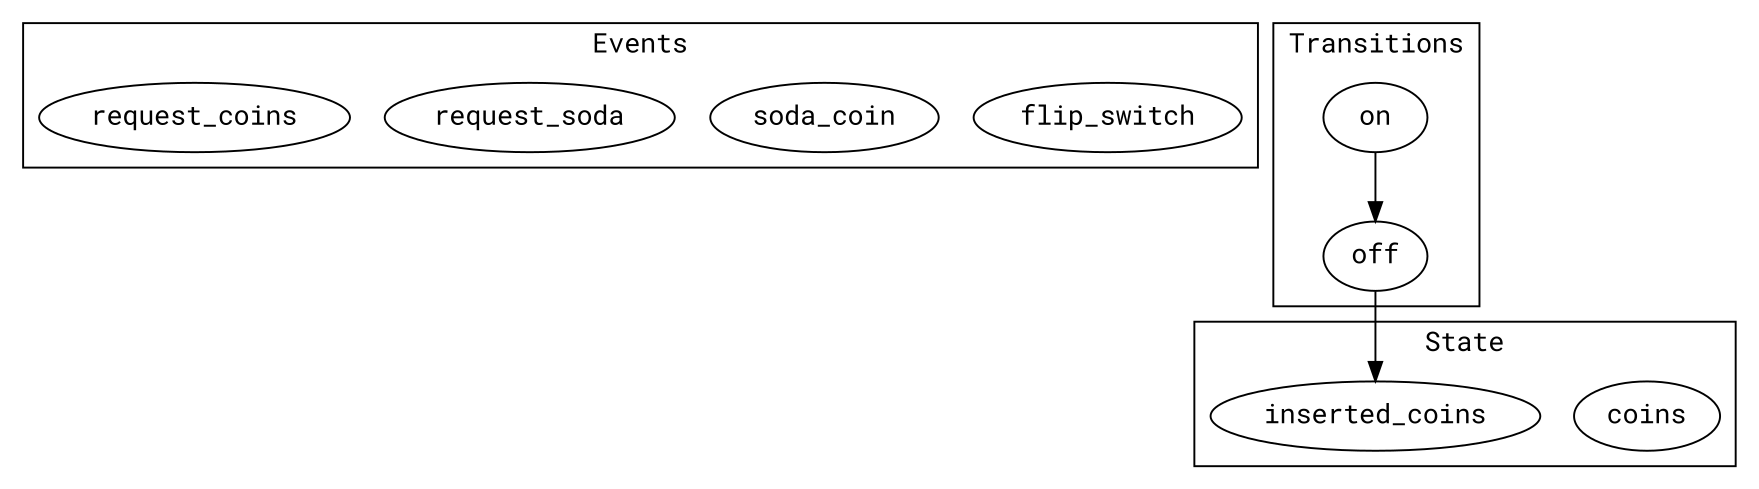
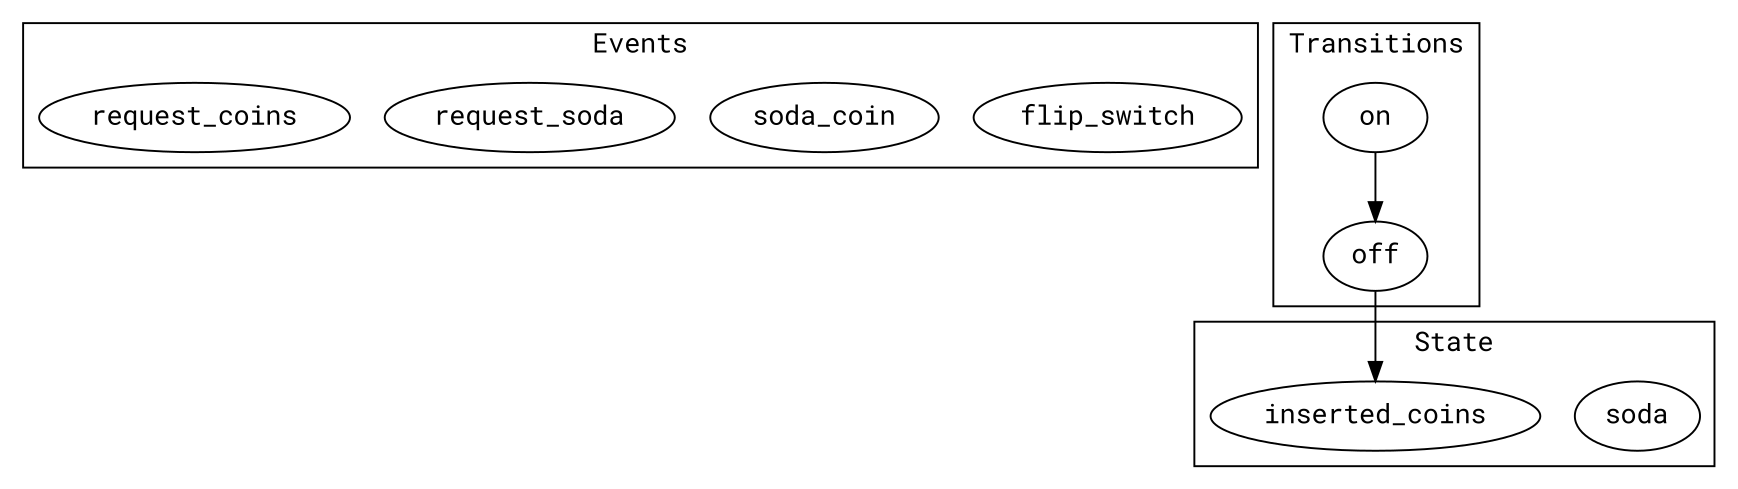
  digraph {
    fontname="Roboto Mono"
    node [fontname="Roboto Mono"]
    edge [fontname="Roboto Mono"]
    flip_switch
    n2 [label=soda_coin]
    request_soda
    request_coins
    off
    on
-   coins
+   coins [label=soda]
    inserted_coins
    subgraph cluster_1 {
      label=Events
      flip_switch
      n2
      request_soda
      request_coins
    }
    subgraph cluster_2 {
      label=Transitions
      off
      on
    }
    subgraph cluster_3 {
      label=State
      coins
      inserted_coins
    }
    off -> inserted_coins
    on -> off
  }
